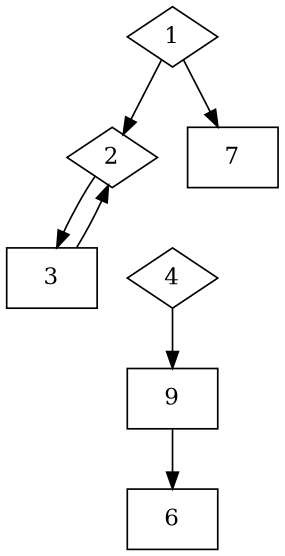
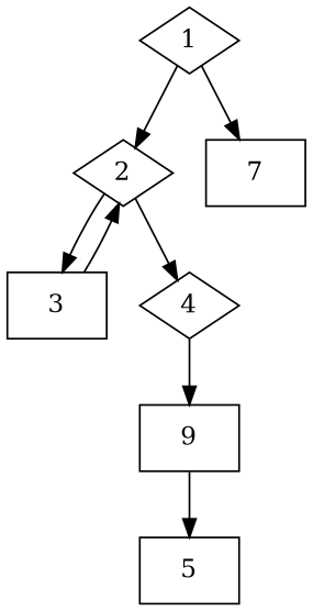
  digraph {
    node [shape=box]
    2 [shape=diamond]
    3
    4 [shape=diamond]
    n4 [label=9]
-   6
+   6 [label=5]
    1 [shape=diamond]
    7
    2 -> 3
+   2 -> 4
    3 -> 2 [constraint=false]
    4 -> n4
    n4 -> 6
    1 -> 2
    1 -> 7
  }
